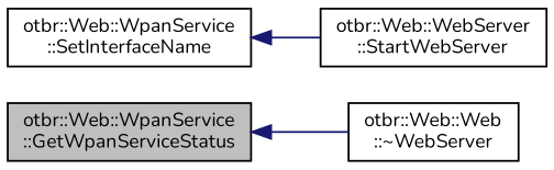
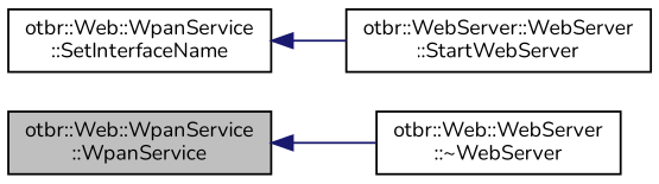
  digraph {
    fontname=Nunito
    rankdir=LR
    node [color=black fillcolor=white fontname=Nunito fontsize=10 shape=record style=filled]
    edge [color=midnightblue dir=back fontname=Nunito fontsize=10 labelfontname=Helvetica labelfontsize=10 style=solid]
-   n1 [fillcolor=grey75 fontcolor=black height=0.2 label="otbr::Web::WpanService\l::GetWpanServiceStatus" width=0.4]
-   n2 [height=0.2 label="otbr::Web::Web\l::~WebServer" width=0.4]
+   n1 [fillcolor=grey75 fontcolor=black height=0.2 label="otbr::Web::WpanService\l::WpanService" width=0.4]
+   n2 [height=0.2 label="otbr::Web::WebServer\l::~WebServer" width=0.4]
    n3 [height=0.2 label="otbr::Web::WpanService\l::SetInterfaceName" width=0.4]
-   n4 [height=0.2 label="otbr::Web::WebServer\l::StartWebServer" width=0.4]
+   n4 [height=0.2 label="otbr::WebServer::WebServer\l::StartWebServer" width=0.4]
    n1 -> n2
    n3 -> n4
  }
